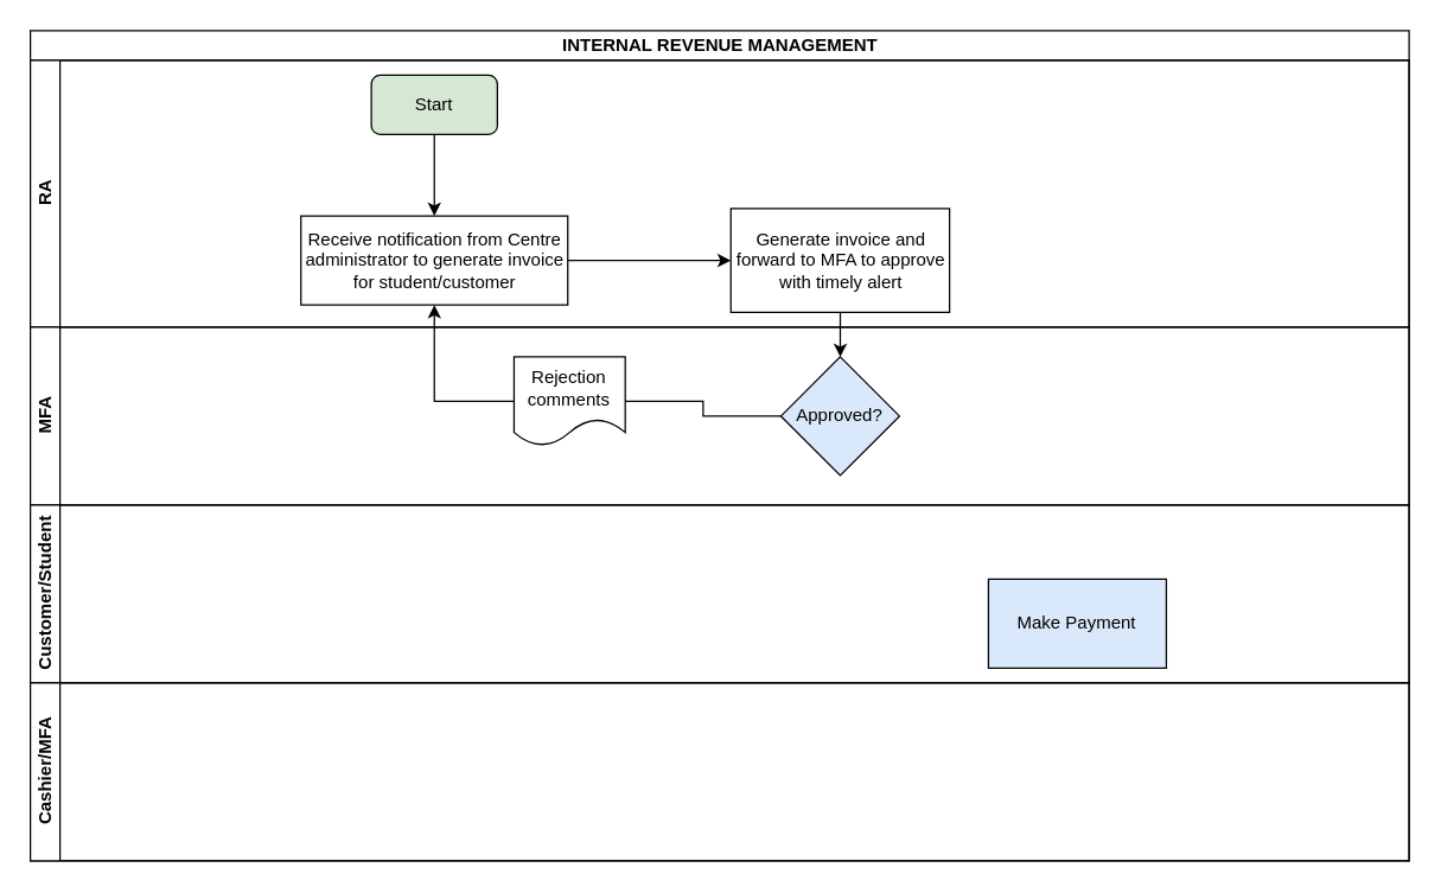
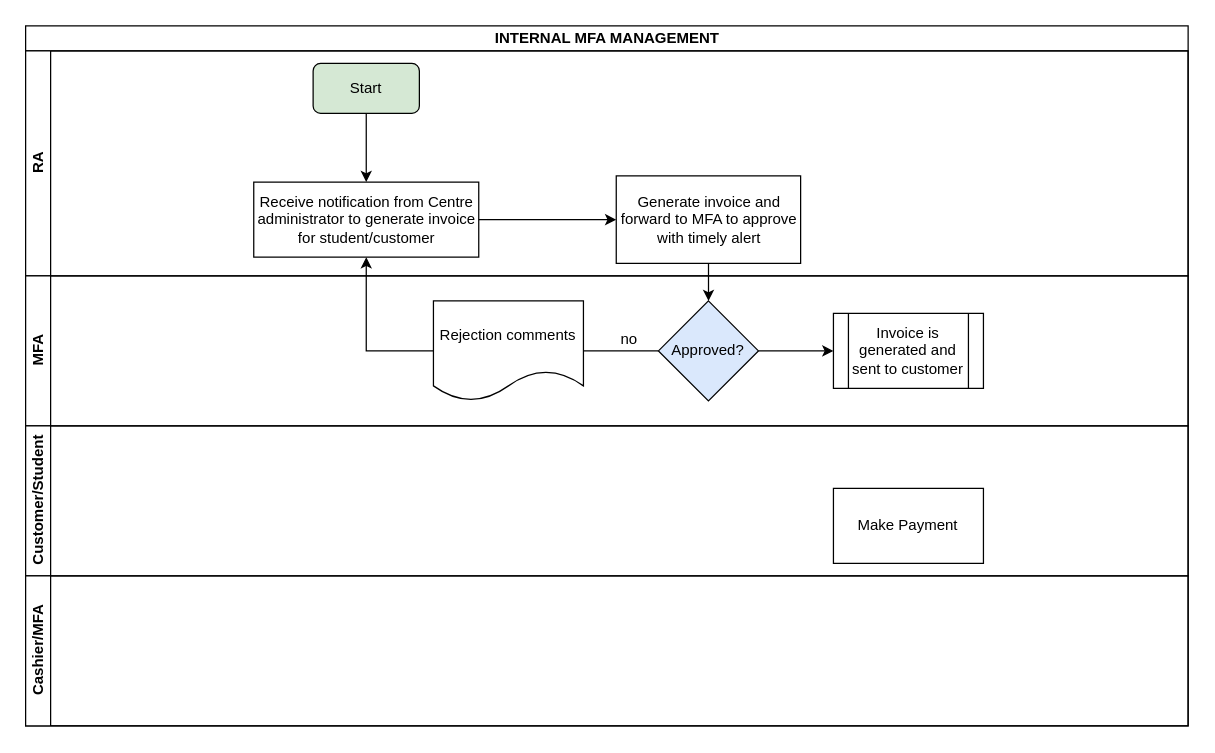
  <mxCell id="0" />
  <mxCell id="1" parent="0" />
- <mxCell id="2" value="INTERNAL REVENUE MANAGEMENT" style="swimlane;html=1;childLayout=stackLayout;resizeParent=1;resizeParentMax=0;horizontal=1;startSize=20;horizontalStack=0;" vertex="1" parent="1"><mxGeometry x="20" y="20" width="930" height="560" as="geometry" /></mxCell>
+ <mxCell id="2" value="INTERNAL MFA MANAGEMENT" style="swimlane;html=1;childLayout=stackLayout;resizeParent=1;resizeParentMax=0;horizontal=1;startSize=20;horizontalStack=0;" vertex="1" parent="1"><mxGeometry x="20" y="20" width="930" height="560" as="geometry" /></mxCell>
  <mxCell id="3" value="RA" style="swimlane;html=1;startSize=20;horizontal=0;" vertex="1" parent="2"><mxGeometry y="20" width="930" height="180" as="geometry" /></mxCell>
  <mxCell id="4" value="Start" style="rounded=1;whiteSpace=wrap;html=1;fillColor=#d5e8d4;" vertex="1" parent="3"><mxGeometry x="230" y="10" width="85" height="40" as="geometry" /></mxCell>
  <mxCell id="5" value="Receive notification from Centre administrator to generate invoice for student/customer" style="rounded=0;whiteSpace=wrap;html=1;" vertex="1" parent="3"><mxGeometry x="182.5" y="105" width="180" height="60" as="geometry" /></mxCell>
  <mxCell id="6" value="" style="edgeStyle=orthogonalEdgeStyle;rounded=0;orthogonalLoop=1;jettySize=auto;html=1;" edge="1" parent="3" source="4" target="5"><mxGeometry relative="1" as="geometry"><mxPoint x="272.5" y="120" as="targetPoint" /></mxGeometry></mxCell>
  <mxCell id="7" value="MFA" style="swimlane;html=1;startSize=20;horizontal=0;" vertex="1" parent="2"><mxGeometry y="200" width="930" height="120" as="geometry" /></mxCell>
  <mxCell id="8" value="Approved?" style="rhombus;whiteSpace=wrap;html=1;rounded=0;fillColor=#dae8fc;" vertex="1" parent="7"><mxGeometry x="506.25" y="20" width="80" height="80" as="geometry" /></mxCell>
+ <mxCell id="9" value="no" style="text;html=1;strokeColor=none;fillColor=none;align=center;verticalAlign=middle;whiteSpace=wrap;rounded=0;" vertex="1" parent="7"><mxGeometry x="463.25" y="41" width="40" height="20" as="geometry" /></mxCell>
  <mxCell id="10" value="Customer/Student" style="swimlane;html=1;startSize=20;horizontal=0;" vertex="1" parent="2"><mxGeometry y="320" width="930" height="120" as="geometry" /></mxCell>
  <mxCell id="11" value="Cashier/MFA" style="swimlane;html=1;startSize=20;horizontal=0;" vertex="1" parent="2"><mxGeometry y="440" width="930" height="120" as="geometry" /></mxCell>
  <mxCell id="12" value="" style="edgeStyle=orthogonalEdgeStyle;rounded=0;orthogonalLoop=1;jettySize=auto;html=1;" edge="1" parent="1" source="13" target="8"><mxGeometry relative="1" as="geometry" /></mxCell>
  <mxCell id="13" value="Generate invoice and forward to MFA to approve with timely alert" style="whiteSpace=wrap;html=1;rounded=0;" vertex="1" parent="1"><mxGeometry x="492.5" y="140" width="147.5" height="70" as="geometry" /></mxCell>
  <mxCell id="14" value="" style="edgeStyle=orthogonalEdgeStyle;rounded=0;orthogonalLoop=1;jettySize=auto;html=1;" edge="1" parent="1" source="5" target="13"><mxGeometry relative="1" as="geometry" /></mxCell>
  <mxCell id="15" value="" style="edgeStyle=orthogonalEdgeStyle;rounded=0;orthogonalLoop=1;jettySize=auto;html=1;entryX=0.5;entryY=1;entryDx=0;entryDy=0;exitX=0;exitY=0.5;exitDx=0;exitDy=0;" edge="1" parent="1" source="16" target="5"><mxGeometry relative="1" as="geometry"><mxPoint x="266.25" y="280" as="targetPoint" /></mxGeometry></mxCell>
- <mxCell id="16" value="Rejection comments" style="shape=document;whiteSpace=wrap;html=1;boundedLbl=1;rounded=0;" vertex="1" parent="1"><mxGeometry x="346.25" y="240" width="75" height="60" as="geometry" /></mxCell>
+ <mxCell id="16" value="Rejection comments" style="shape=document;whiteSpace=wrap;html=1;boundedLbl=1;rounded=0;" vertex="1" parent="1"><mxGeometry x="346.25" y="240" width="120" height="80" as="geometry" /></mxCell>
  <mxCell id="17" value="" style="edgeStyle=orthogonalEdgeStyle;rounded=0;orthogonalLoop=1;jettySize=auto;html=1;endArrow=none;" edge="1" parent="1" source="8" target="16"><mxGeometry relative="1" as="geometry" /></mxCell>
- <mxCell id="20" value="Make Payment" style="whiteSpace=wrap;html=1;rounded=0;fillColor=#dae8fc;" vertex="1" parent="1"><mxGeometry x="666.25" y="390" width="120" height="60" as="geometry" /></mxCell>
+ <mxCell id="18" value="Invoice is generated and sent to customer" style="shape=process;whiteSpace=wrap;html=1;backgroundOutline=1;rounded=0;" vertex="1" parent="1"><mxGeometry x="666.25" y="250" width="120" height="60" as="geometry" /></mxCell>
+ <mxCell id="19" value="" style="edgeStyle=orthogonalEdgeStyle;rounded=0;orthogonalLoop=1;jettySize=auto;html=1;" edge="1" parent="1" source="8" target="18"><mxGeometry relative="1" as="geometry" /></mxCell>
+ <mxCell id="20" value="Make Payment" style="whiteSpace=wrap;html=1;rounded=0;" vertex="1" parent="1"><mxGeometry x="666.25" y="390" width="120" height="60" as="geometry" /></mxCell>
